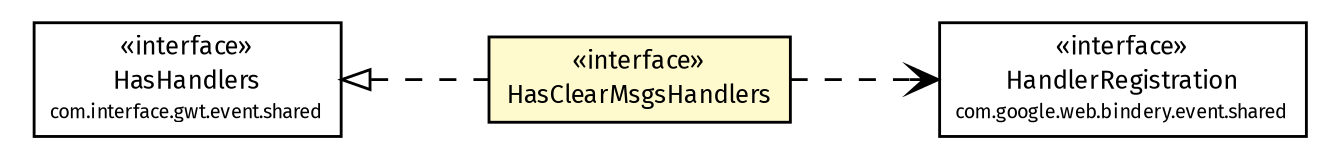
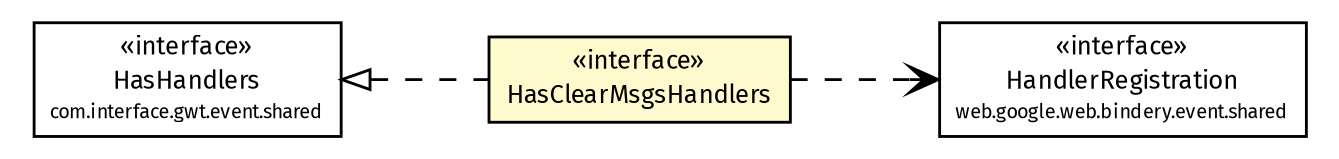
  digraph {
    fontname="Fira Sans"
    rankdir=LR
    node [fontcolor=black fontname="Fira Sans" fontsize=9.0 shape=plaintext]
    edge [fontname="Fira Sans" headport=p labelfontname=Helvetica labelfontsize=10 style=dashed tailport=p]
    n1 [label=<<table border="0" cellborder="1" cellspacing="0" cellpadding="2" port="p" bgcolor="lemonChiffon" href="./ClearMsgsEvent.HasClearMsgsHandlers.html"> 		<tr><td><table border="0" cellspacing="0" cellpadding="1"> 			<tr><td> &laquo;interface&raquo; </td></tr> 			<tr><td> HasClearMsgsHandlers </td></tr> 		</table></td></tr> 		</table>>]
-   n2 [label=<<table border="0" cellborder="1" cellspacing="0" cellpadding="2" port="p" href="http://java.sun.com/j2se/1.4.2/docs/api/com/google/web/bindery/event/shared/HandlerRegistration.html"> 		<tr><td><table border="0" cellspacing="0" cellpadding="1"> 			<tr><td> &laquo;interface&raquo; </td></tr> 			<tr><td> HandlerRegistration </td></tr> 			<tr><td><font point-size="7.0"> com.google.web.bindery.event.shared </font></td></tr> 		</table></td></tr> 		</table>>]
+   n2 [label=<<table border="0" cellborder="1" cellspacing="0" cellpadding="2" port="p" href="http://java.sun.com/j2se/1.4.2/docs/api/com/google/web/bindery/event/shared/HandlerRegistration.html"> 		<tr><td><table border="0" cellspacing="0" cellpadding="1"> 			<tr><td> &laquo;interface&raquo; </td></tr> 			<tr><td> HandlerRegistration </td></tr> 			<tr><td><font point-size="7.0"> web.google.web.bindery.event.shared </font></td></tr> 		</table></td></tr> 		</table>>]
    n3 [label=<<table border="0" cellborder="1" cellspacing="0" cellpadding="2" port="p" href="http://java.sun.com/j2se/1.4.2/docs/api/com/google/gwt/event/shared/HasHandlers.html"> 		<tr><td><table border="0" cellspacing="0" cellpadding="1"> 			<tr><td> &laquo;interface&raquo; </td></tr> 			<tr><td> HasHandlers </td></tr> 			<tr><td><font point-size="7.0"> com.interface.gwt.event.shared </font></td></tr> 		</table></td></tr> 		</table>>]
    n1 -> n2 [arrowhead=open color=black fontcolor=black fontsize=10.0]
    n3 -> n1 [arrowtail=empty dir=back fontsize=10]
  }
